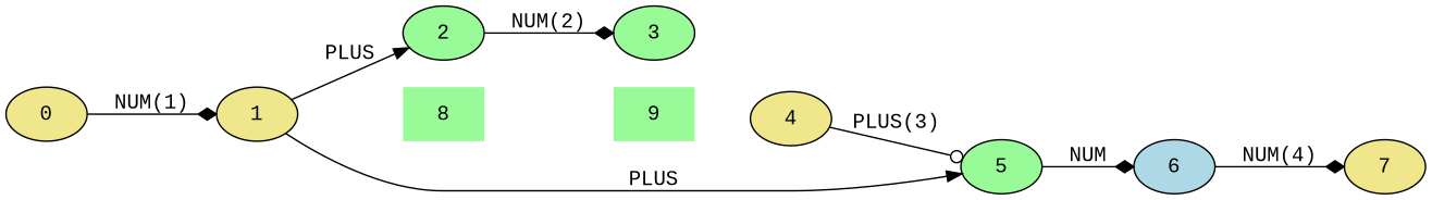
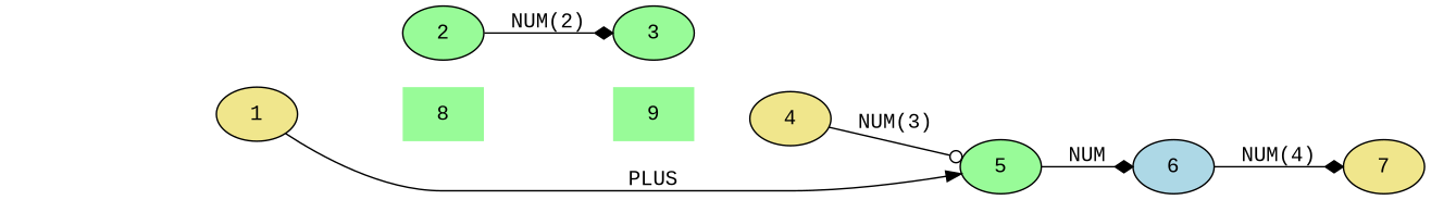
  digraph {
    fontname="Liberation Mono"
    rankdir=LR
    node [fillcolor=palegreen fontname="Liberation Mono" style=filled]
    edge [fontname="Liberation Mono" arrowhead=diamond]
    3
    9 [shape=none]
    4 [fillcolor=khaki]
-   0 [fillcolor=khaki]
    1 [fillcolor=khaki]
    2
    8 [shape=none]
    5
    6 [fillcolor=lightblue]
    7 [fillcolor=khaki]
    subgraph sub_1 {
      rank=same
      3
      9
    }
    9 -> 4 [style=invis arrowhead=""]
-   4 -> 5 [arrowhead=odot label="PLUS(3)"]
-   0 -> 1 [label="NUM(1)"]
-   1 -> 2 [arrowhead=normal label=PLUS]
+   4 -> 5 [arrowhead=odot label="NUM(3)"]
    1 -> 8 [style=invis arrowhead=""]
    1 -> 5 [arrowhead=normal label=PLUS]
    2 -> 3 [label="NUM(2)"]
    8 -> 9 [style=invis arrowhead=""]
    5 -> 6 [label=NUM]
    6 -> 7 [label="NUM(4)"]
  }
